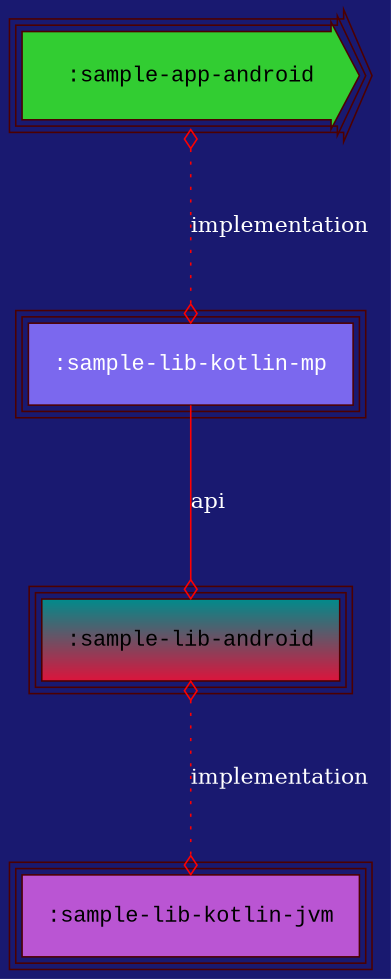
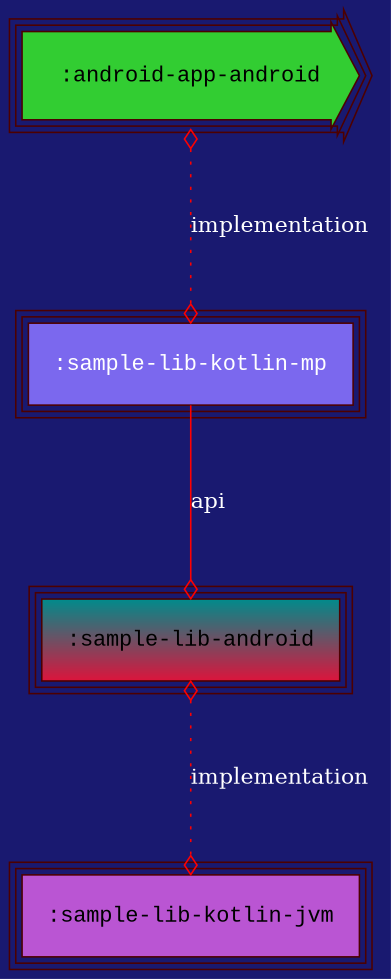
  digraph {
    bgcolor=MidnightBlue
    fontsize=30
    rankdir=TB
    ranksep=1.5
    node [color="#4C0000" fontname="Courier New" peripheries=3 shape=box style=filled]
    edge [arrowhead=ediamond arrowtail=ediamond color=red dir=both fontcolor=white labelfloat=false style=dotted]
-   ":sample-app-android" [fillcolor=limegreen shape=rarrow style=radial]
+   ":sample-app-android" [fillcolor=limegreen shape=rarrow style=radial label=":android-app-android"]
    ":sample-lib-kotlin-mp" [fillcolor=mediumslateblue fontcolor=white]
    ":sample-lib-android" [fillcolor="crimson:cyan4" gradientangle=90]
    ":sample-lib-kotlin-jvm" [fillcolor=mediumorchid]
    ":sample-app-android" -> ":sample-lib-kotlin-mp" [label=implementation]
    ":sample-lib-kotlin-mp" -> ":sample-lib-android" [arrowtail=none label=api style=solid weight=5 dir=""]
    ":sample-lib-android" -> ":sample-lib-kotlin-jvm" [label=implementation]
  }
